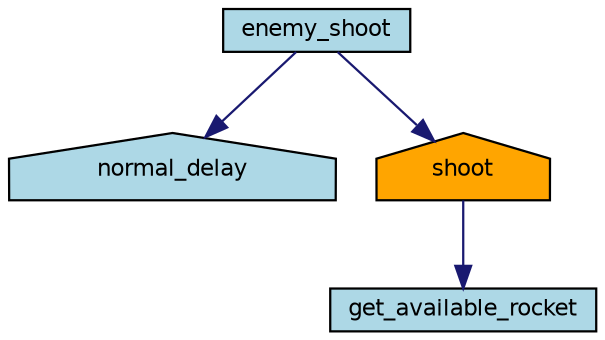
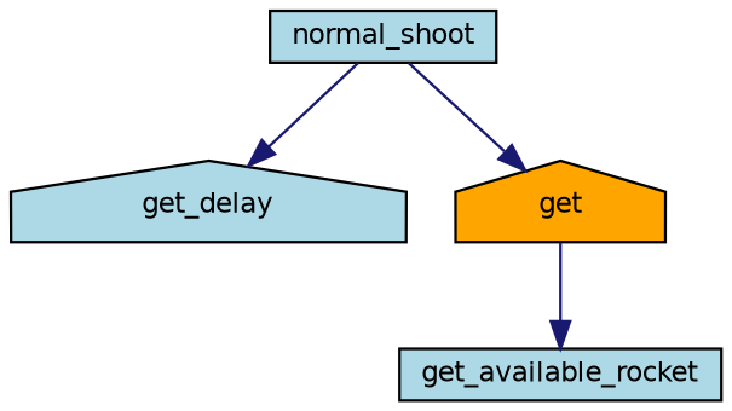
  digraph {
    rankdir=TB
    node [color=black fillcolor=lightblue fontname=Helvetica fontsize=10 shape=box style=filled]
    edge [color=midnightblue fontname=Helvetica fontsize=10 labelfontname=Helvetica labelfontsize=10 style=solid]
-   n1 [fontcolor=black height=0.2 label=enemy_shoot width=0.4]
-   n2 [height=0.2 label=normal_delay shape=house width=0.4]
-   n3 [fillcolor=orange height=0.2 label=shoot shape=house width=0.4]
+   n1 [fontcolor=black height=0.2 label=normal_shoot width=0.4]
+   n2 [height=0.2 label=get_delay shape=house width=0.4]
+   n3 [fillcolor=orange height=0.2 label=get shape=house width=0.4]
    n4 [height=0.2 label=get_available_rocket width=0.4]
    n1 -> n2
    n1 -> n3
    n3 -> n4
  }
